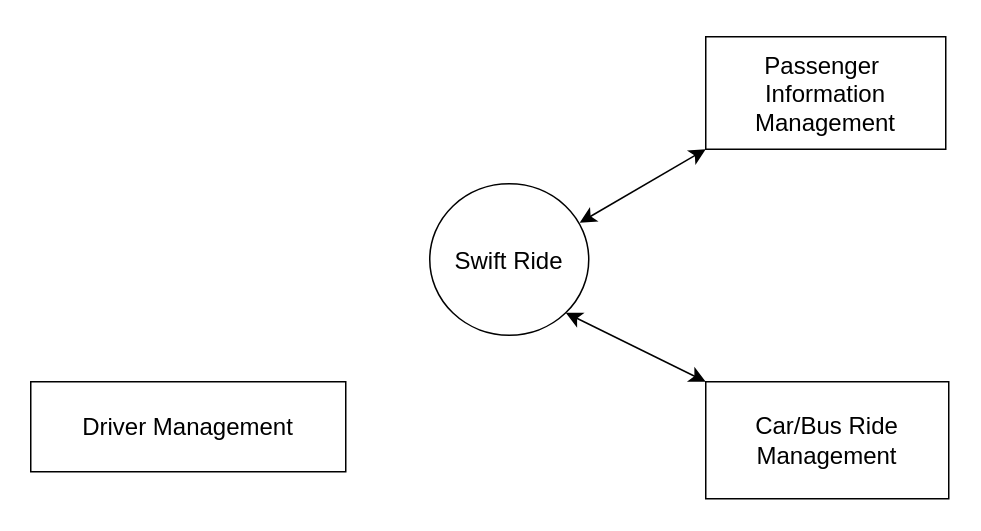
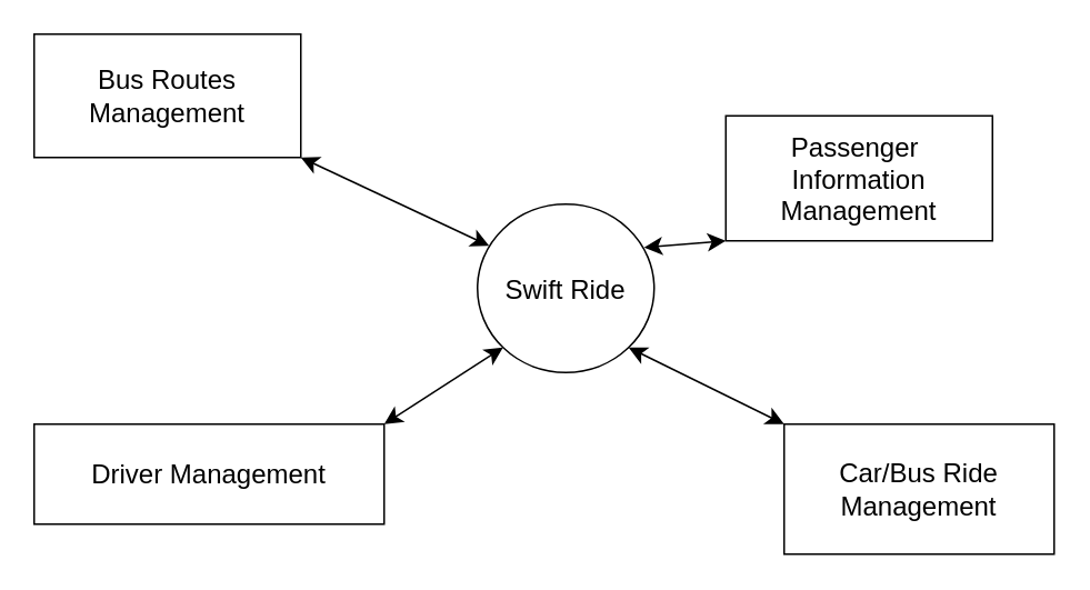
  <mxCell id="0" />
  <mxCell id="1" parent="0" />
  <mxCell id="2" value="Driver Management" style="rounded=0;whiteSpace=wrap;html=1;fontSize=16;" parent="1" vertex="1"><mxGeometry x="20" y="254" width="210" height="60" as="geometry" /></mxCell>
  <mxCell id="3" value="Swift Ride" style="ellipse;whiteSpace=wrap;html=1;fontSize=16;" parent="1" vertex="1"><mxGeometry x="286" y="122" width="106" height="101" as="geometry" /></mxCell>
- <mxCell id="4" value="Passenger&amp;nbsp; Information&lt;br&gt;Management" style="rounded=0;whiteSpace=wrap;html=1;fontSize=16;" parent="1" vertex="1"><mxGeometry x="470" y="24" width="160" height="75" as="geometry" /></mxCell>
+ <mxCell id="4" value="Passenger&amp;nbsp; Information&lt;br&gt;Management" style="rounded=0;whiteSpace=wrap;html=1;fontSize=16;" parent="1" vertex="1"><mxGeometry x="435" y="69" width="160" height="75" as="geometry" /></mxCell>
  <mxCell id="5" value="Car/Bus Ride Management" style="rounded=0;whiteSpace=wrap;html=1;fontSize=16;" parent="1" vertex="1"><mxGeometry x="470" y="254" width="162" height="78" as="geometry" /></mxCell>
+ <mxCell id="6" value="Bus Routes Management" style="rounded=0;whiteSpace=wrap;html=1;fontSize=16;" parent="1" vertex="1"><mxGeometry x="20" y="20" width="160" height="74" as="geometry" /></mxCell>
  <mxCell id="7" value="" style="edgeStyle=none;orthogonalLoop=1;jettySize=auto;html=1;endArrow=classic;startArrow=classic;endSize=8;startSize=8;rounded=0;fontSize=12;curved=1;entryX=0;entryY=1;entryDx=0;entryDy=0;exitX=0.943;exitY=0.257;exitDx=0;exitDy=0;exitPerimeter=0;" parent="1" source="3" target="4" edge="1"><mxGeometry width="140" relative="1" as="geometry"><mxPoint x="298" y="68" as="sourcePoint" /><mxPoint x="438" y="68" as="targetPoint" /><Array as="points" /></mxGeometry></mxCell>
+ <mxCell id="8" value="" style="edgeStyle=none;orthogonalLoop=1;jettySize=auto;html=1;endArrow=classic;startArrow=classic;endSize=8;startSize=8;rounded=0;fontSize=12;curved=1;entryX=0;entryY=1;entryDx=0;entryDy=0;exitX=1;exitY=0;exitDx=0;exitDy=0;" parent="1" source="2" target="3" edge="1"><mxGeometry width="140" relative="1" as="geometry"><mxPoint x="129" y="242" as="sourcePoint" /><mxPoint x="269" y="242" as="targetPoint" /><Array as="points" /></mxGeometry></mxCell>
+ <mxCell id="9" value="" style="edgeStyle=none;orthogonalLoop=1;jettySize=auto;html=1;endArrow=classic;startArrow=classic;endSize=8;startSize=8;rounded=0;fontSize=12;curved=1;exitX=1;exitY=1;exitDx=0;exitDy=0;entryX=0.066;entryY=0.248;entryDx=0;entryDy=0;entryPerimeter=0;" parent="1" source="6" target="3" edge="1"><mxGeometry width="140" relative="1" as="geometry"><mxPoint x="156" y="130" as="sourcePoint" /><mxPoint x="296" y="130" as="targetPoint" /><Array as="points" /></mxGeometry></mxCell>
  <mxCell id="10" value="" style="edgeStyle=none;orthogonalLoop=1;jettySize=auto;html=1;endArrow=classic;startArrow=classic;endSize=8;startSize=8;rounded=0;fontSize=12;curved=1;exitX=1;exitY=1;exitDx=0;exitDy=0;entryX=0;entryY=0;entryDx=0;entryDy=0;" parent="1" source="3" target="5" edge="1"><mxGeometry width="140" relative="1" as="geometry"><mxPoint x="392" y="246" as="sourcePoint" /><mxPoint x="532" y="246" as="targetPoint" /><Array as="points" /></mxGeometry></mxCell>
